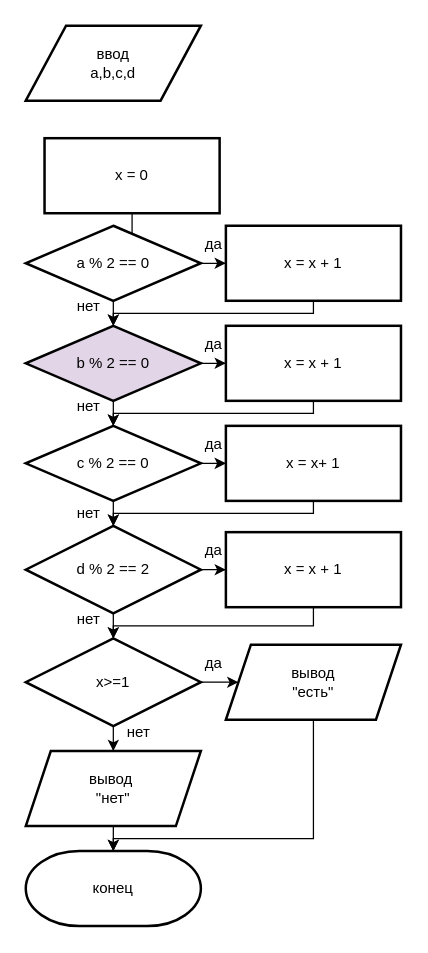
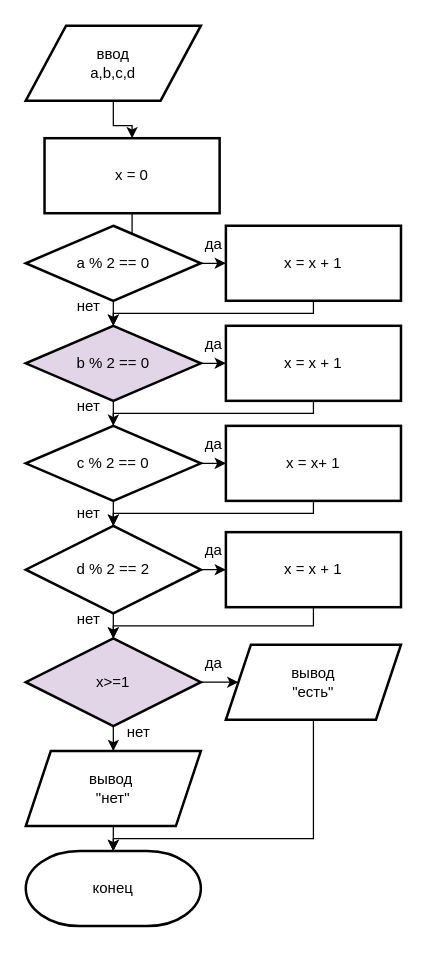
  <mxCell id="0" />
  <mxCell id="1" parent="0" />
+ <mxCell id="2" value="" style="edgeStyle=orthogonalEdgeStyle;rounded=0;orthogonalLoop=1;jettySize=auto;html=1;" parent="1" source="3" target="5" edge="1"><mxGeometry relative="1" as="geometry" /></mxCell>
  <mxCell id="3" value="ввод&lt;br&gt;a,b,c,d" style="shape=parallelogram;html=1;strokeWidth=2;perimeter=parallelogramPerimeter;whiteSpace=wrap;rounded=0;arcSize=12;size=0.23;" parent="1" vertex="1"><mxGeometry x="20" y="20" width="140" height="60" as="geometry" /></mxCell>
  <mxCell id="4" value="" style="edgeStyle=orthogonalEdgeStyle;rounded=0;orthogonalLoop=1;jettySize=auto;html=1;" parent="1" source="5" target="8" edge="1"><mxGeometry relative="1" as="geometry" /></mxCell>
  <mxCell id="5" value="х = 0" style="rounded=0;whiteSpace=wrap;html=1;absoluteArcSize=1;arcSize=14;strokeWidth=2;" parent="1" vertex="1"><mxGeometry x="35" y="110" width="140" height="60" as="geometry" /></mxCell>
  <mxCell id="6" value="" style="edgeStyle=orthogonalEdgeStyle;rounded=0;orthogonalLoop=1;jettySize=auto;html=1;" parent="1" source="8" target="10" edge="1"><mxGeometry relative="1" as="geometry" /></mxCell>
  <mxCell id="7" value="" style="edgeStyle=orthogonalEdgeStyle;rounded=0;orthogonalLoop=1;jettySize=auto;html=1;" parent="1" source="8" edge="1"><mxGeometry relative="1" as="geometry"><mxPoint x="90.032" y="260.016" as="targetPoint" /></mxGeometry></mxCell>
  <mxCell id="8" value="а % 2 == 0" style="strokeWidth=2;html=1;shape=mxgraph.flowchart.decision;whiteSpace=wrap;rounded=0;" parent="1" vertex="1"><mxGeometry x="20" y="180" width="140" height="60" as="geometry" /></mxCell>
  <mxCell id="9" value="" style="edgeStyle=orthogonalEdgeStyle;rounded=0;orthogonalLoop=1;jettySize=auto;html=1;" parent="1" source="10" target="13" edge="1"><mxGeometry relative="1" as="geometry"><Array as="points"><mxPoint x="250" y="250" /><mxPoint x="90" y="250" /></Array></mxGeometry></mxCell>
  <mxCell id="10" value="х = х + 1" style="rounded=0;whiteSpace=wrap;html=1;strokeWidth=2;" parent="1" vertex="1"><mxGeometry x="180" y="180" width="140" height="60" as="geometry" /></mxCell>
  <mxCell id="11" value="" style="edgeStyle=orthogonalEdgeStyle;rounded=0;orthogonalLoop=1;jettySize=auto;html=1;" parent="1" source="13" target="15" edge="1"><mxGeometry relative="1" as="geometry" /></mxCell>
- <mxCell id="12" value="" style="edgeStyle=orthogonalEdgeStyle;rounded=0;orthogonalLoop=1;jettySize=auto;html=1;" parent="1" source="13" target="18" edge="1"><mxGeometry relative="1" as="geometry" /></mxCell>
+ <mxCell id="12" value="" style="edgeStyle=orthogonalEdgeStyle;rounded=0;orthogonalLoop=1;jettySize=auto;html=1;endArrow=none;" parent="1" source="13" target="18" edge="1"><mxGeometry relative="1" as="geometry" /></mxCell>
  <mxCell id="13" value="b % 2 == 0" style="rhombus;whiteSpace=wrap;html=1;rounded=0;strokeWidth=2;fillColor=#e1d5e7;" parent="1" vertex="1"><mxGeometry x="20" y="260" width="140" height="60" as="geometry" /></mxCell>
  <mxCell id="14" value="" style="edgeStyle=orthogonalEdgeStyle;rounded=0;orthogonalLoop=1;jettySize=auto;html=1;" parent="1" source="15" target="18" edge="1"><mxGeometry relative="1" as="geometry"><Array as="points"><mxPoint x="250" y="330" /><mxPoint x="90" y="330" /></Array></mxGeometry></mxCell>
  <mxCell id="15" value="х = х + 1" style="rounded=0;whiteSpace=wrap;html=1;strokeWidth=2;" parent="1" vertex="1"><mxGeometry x="180" y="260" width="140" height="60" as="geometry" /></mxCell>
  <mxCell id="16" value="" style="edgeStyle=orthogonalEdgeStyle;rounded=0;orthogonalLoop=1;jettySize=auto;html=1;" parent="1" source="18" target="20" edge="1"><mxGeometry relative="1" as="geometry" /></mxCell>
  <mxCell id="17" value="" style="edgeStyle=orthogonalEdgeStyle;rounded=0;orthogonalLoop=1;jettySize=auto;html=1;" parent="1" source="18" target="23" edge="1"><mxGeometry relative="1" as="geometry" /></mxCell>
  <mxCell id="18" value="с % 2 == 0" style="rhombus;whiteSpace=wrap;html=1;rounded=0;strokeWidth=2;" parent="1" vertex="1"><mxGeometry x="20" y="340" width="140" height="60" as="geometry" /></mxCell>
  <mxCell id="19" value="" style="edgeStyle=orthogonalEdgeStyle;rounded=0;orthogonalLoop=1;jettySize=auto;html=1;" parent="1" source="20" target="23" edge="1"><mxGeometry relative="1" as="geometry"><Array as="points"><mxPoint x="250" y="410" /><mxPoint x="90" y="410" /></Array></mxGeometry></mxCell>
  <mxCell id="20" value="х = х+ 1" style="whiteSpace=wrap;html=1;rounded=0;strokeWidth=2;" parent="1" vertex="1"><mxGeometry x="180" y="340" width="140" height="60" as="geometry" /></mxCell>
  <mxCell id="21" value="" style="edgeStyle=orthogonalEdgeStyle;rounded=0;orthogonalLoop=1;jettySize=auto;html=1;" parent="1" source="23" target="25" edge="1"><mxGeometry relative="1" as="geometry" /></mxCell>
  <mxCell id="22" value="" style="edgeStyle=orthogonalEdgeStyle;rounded=0;orthogonalLoop=1;jettySize=auto;html=1;" parent="1" source="23" target="28" edge="1"><mxGeometry relative="1" as="geometry" /></mxCell>
  <mxCell id="23" value="d % 2 == 2" style="rhombus;whiteSpace=wrap;html=1;rounded=0;strokeWidth=2;" parent="1" vertex="1"><mxGeometry x="20" y="420" width="140" height="70" as="geometry" /></mxCell>
  <mxCell id="24" value="" style="edgeStyle=orthogonalEdgeStyle;rounded=0;orthogonalLoop=1;jettySize=auto;html=1;" parent="1" source="25" target="28" edge="1"><mxGeometry relative="1" as="geometry"><Array as="points"><mxPoint x="250" y="500" /><mxPoint x="90" y="500" /></Array></mxGeometry></mxCell>
  <mxCell id="25" value="х = х + 1" style="whiteSpace=wrap;html=1;rounded=0;strokeWidth=2;" parent="1" vertex="1"><mxGeometry x="180" y="425" width="140" height="60" as="geometry" /></mxCell>
  <mxCell id="26" value="" style="edgeStyle=orthogonalEdgeStyle;rounded=0;orthogonalLoop=1;jettySize=auto;html=1;" parent="1" source="28" target="30" edge="1"><mxGeometry relative="1" as="geometry" /></mxCell>
  <mxCell id="27" value="" style="edgeStyle=orthogonalEdgeStyle;rounded=0;orthogonalLoop=1;jettySize=auto;html=1;" parent="1" source="28" target="32" edge="1"><mxGeometry relative="1" as="geometry" /></mxCell>
- <mxCell id="28" value="х&amp;gt;=1" style="rhombus;whiteSpace=wrap;html=1;rounded=0;strokeWidth=2;" parent="1" vertex="1"><mxGeometry x="20" y="510" width="140" height="70" as="geometry" /></mxCell>
+ <mxCell id="28" value="х&amp;gt;=1" style="rhombus;whiteSpace=wrap;html=1;rounded=0;strokeWidth=2;fillColor=#e1d5e7;" parent="1" vertex="1"><mxGeometry x="20" y="510" width="140" height="70" as="geometry" /></mxCell>
  <mxCell id="29" style="edgeStyle=orthogonalEdgeStyle;rounded=0;orthogonalLoop=1;jettySize=auto;html=1;" parent="1" source="30" edge="1"><mxGeometry relative="1" as="geometry"><mxPoint x="90" y="680" as="targetPoint" /><Array as="points"><mxPoint x="250" y="670" /></Array></mxGeometry></mxCell>
  <mxCell id="30" value="вывод&lt;br&gt;&quot;есть&quot;" style="shape=parallelogram;perimeter=parallelogramPerimeter;whiteSpace=wrap;html=1;fixedSize=1;rounded=0;strokeWidth=2;" parent="1" vertex="1"><mxGeometry x="180" y="515" width="140" height="60" as="geometry" /></mxCell>
  <mxCell id="31" value="" style="edgeStyle=orthogonalEdgeStyle;rounded=0;orthogonalLoop=1;jettySize=auto;html=1;" parent="1" source="32" target="33" edge="1"><mxGeometry relative="1" as="geometry" /></mxCell>
  <mxCell id="32" value="вывод&amp;nbsp;&lt;br&gt;&quot;нет&quot;" style="shape=parallelogram;perimeter=parallelogramPerimeter;whiteSpace=wrap;html=1;fixedSize=1;rounded=0;strokeWidth=2;" parent="1" vertex="1"><mxGeometry x="20" y="600" width="140" height="60" as="geometry" /></mxCell>
  <mxCell id="33" value="конец" style="strokeWidth=2;html=1;shape=mxgraph.flowchart.terminator;whiteSpace=wrap;rounded=0;" parent="1" vertex="1"><mxGeometry x="20" y="680" width="140" height="60" as="geometry" /></mxCell>
  <mxCell id="34" value="да" style="text;html=1;resizable=0;autosize=1;align=center;verticalAlign=middle;points=[];fillColor=none;strokeColor=none;rounded=0;" vertex="1" parent="1"><mxGeometry x="150" y="180" width="40" height="30" as="geometry" /></mxCell>
  <mxCell id="35" value="да" style="text;html=1;resizable=0;autosize=1;align=center;verticalAlign=middle;points=[];fillColor=none;strokeColor=none;rounded=0;" vertex="1" parent="1"><mxGeometry x="150" y="260" width="40" height="30" as="geometry" /></mxCell>
  <mxCell id="36" value="да" style="text;html=1;resizable=0;autosize=1;align=center;verticalAlign=middle;points=[];fillColor=none;strokeColor=none;rounded=0;" vertex="1" parent="1"><mxGeometry x="150" y="340" width="40" height="30" as="geometry" /></mxCell>
  <mxCell id="37" value="да" style="text;html=1;resizable=0;autosize=1;align=center;verticalAlign=middle;points=[];fillColor=none;strokeColor=none;rounded=0;" vertex="1" parent="1"><mxGeometry x="150" y="425" width="40" height="30" as="geometry" /></mxCell>
  <mxCell id="38" value="да" style="text;html=1;resizable=0;autosize=1;align=center;verticalAlign=middle;points=[];fillColor=none;strokeColor=none;rounded=0;" vertex="1" parent="1"><mxGeometry x="150" y="515" width="40" height="30" as="geometry" /></mxCell>
  <mxCell id="39" value="нет" style="text;html=1;resizable=0;autosize=1;align=center;verticalAlign=middle;points=[];fillColor=none;strokeColor=none;rounded=0;" vertex="1" parent="1"><mxGeometry x="90" y="570" width="40" height="30" as="geometry" /></mxCell>
  <mxCell id="40" value="нет" style="text;html=1;resizable=0;autosize=1;align=center;verticalAlign=middle;points=[];fillColor=none;strokeColor=none;rounded=0;" vertex="1" parent="1"><mxGeometry x="50" y="480" width="40" height="30" as="geometry" /></mxCell>
  <mxCell id="41" value="нет" style="text;html=1;resizable=0;autosize=1;align=center;verticalAlign=middle;points=[];fillColor=none;strokeColor=none;rounded=0;" vertex="1" parent="1"><mxGeometry x="50" y="395" width="40" height="30" as="geometry" /></mxCell>
  <mxCell id="42" value="нет" style="text;html=1;resizable=0;autosize=1;align=center;verticalAlign=middle;points=[];fillColor=none;strokeColor=none;rounded=0;" vertex="1" parent="1"><mxGeometry x="50" y="310" width="40" height="30" as="geometry" /></mxCell>
  <mxCell id="43" value="нет" style="text;html=1;resizable=0;autosize=1;align=center;verticalAlign=middle;points=[];fillColor=none;strokeColor=none;rounded=0;" vertex="1" parent="1"><mxGeometry x="50" y="230" width="40" height="30" as="geometry" /></mxCell>
